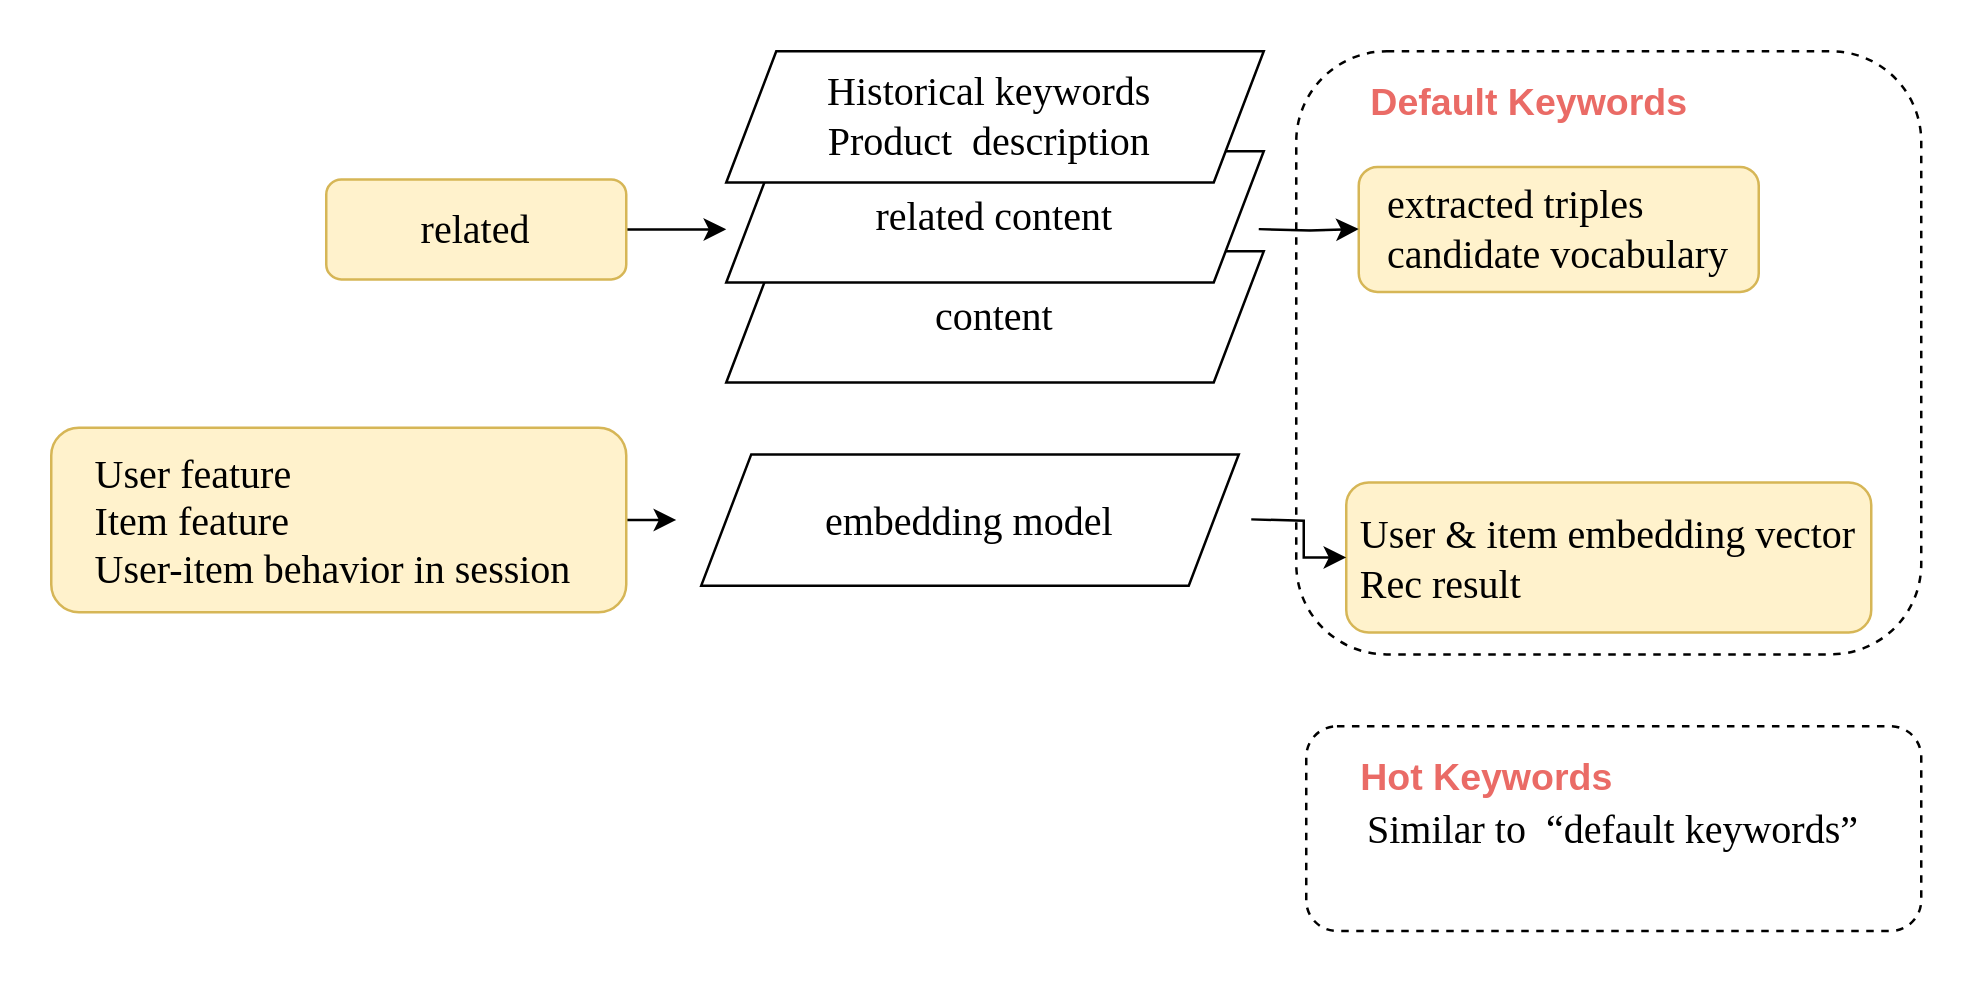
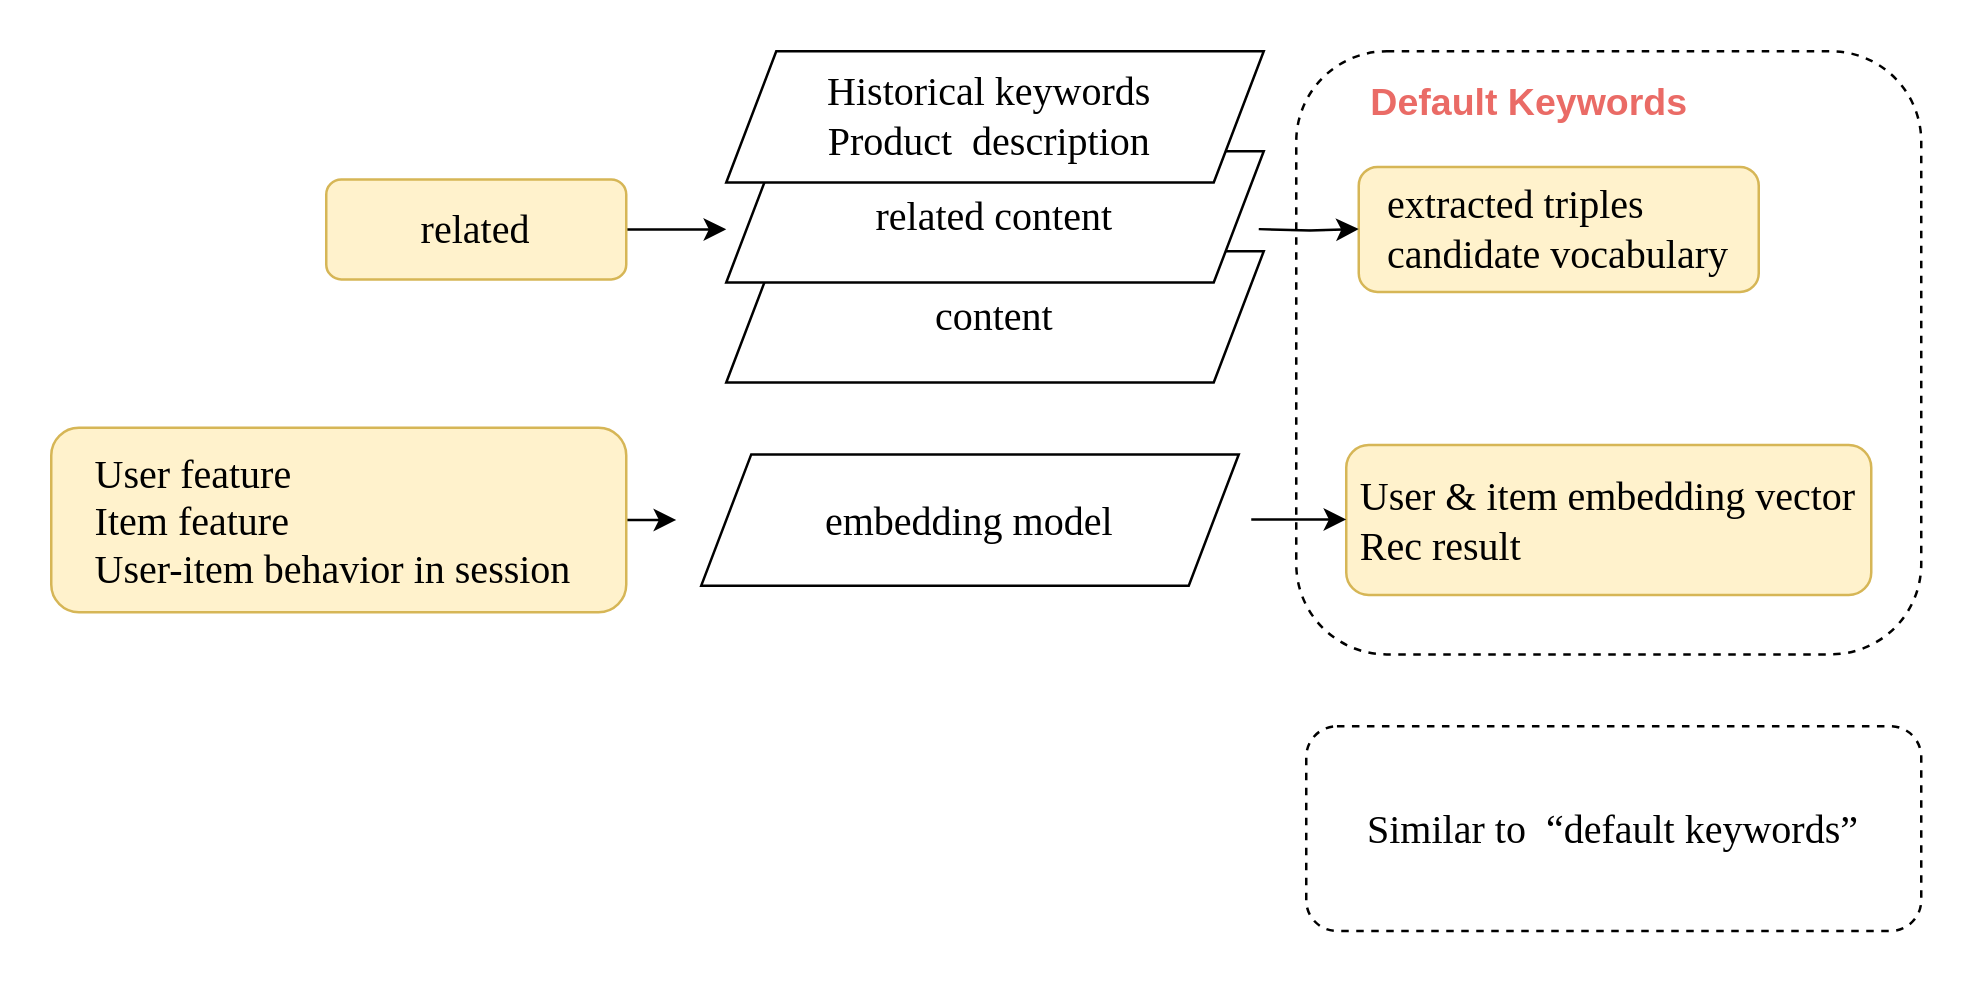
  <mxCell id="0" />
  <mxCell id="1" parent="0" />
  <mxCell id="2" style="edgeStyle=orthogonalEdgeStyle;rounded=0;orthogonalLoop=1;jettySize=auto;html=1;fontColor=#000000;" edge="1" parent="1" source="3"><mxGeometry relative="1" as="geometry"><mxPoint x="290" y="91.25" as="targetPoint" /></mxGeometry></mxCell>
  <mxCell id="3" value="&lt;p style=&quot;line-height: normal ; margin-top: 0pt ; margin-bottom: 0pt ; margin-left: 0in ; text-align: left ; direction: ltr ; unicode-bidi: embed ; word-break: normal&quot;&gt;&lt;span style=&quot;font-size: 12pt ; font-family: &amp;#34;calibri&amp;#34;&quot;&gt;related&lt;/span&gt;&lt;/p&gt;" style="rounded=1;whiteSpace=wrap;html=1;fontSize=12;glass=0;strokeWidth=1;shadow=0;fillColor=#fff2cc;strokeColor=#d6b656;" parent="1" vertex="1"><mxGeometry x="130" y="71.25" width="120" height="40" as="geometry" /></mxCell>
  <mxCell id="4" value="&lt;p style=&quot;margin-top: 0pt ; margin-bottom: 0pt ; margin-left: 0in ; text-align: left ; direction: ltr ; unicode-bidi: embed ; word-break: normal&quot;&gt;&lt;span style=&quot;font-size: 12pt ; font-family: &amp;#34;calibri&amp;#34;&quot;&gt;extracted triples&lt;/span&gt;&lt;/p&gt;&lt;p style=&quot;margin-top: 0pt ; margin-bottom: 0pt ; margin-left: 0in ; text-align: left ; direction: ltr ; unicode-bidi: embed ; word-break: normal&quot;&gt;&lt;span style=&quot;font-size: 12pt ; font-family: &amp;#34;calibri&amp;#34;&quot;&gt;candidate vocabulary&lt;/span&gt;&lt;/p&gt;" style="rounded=1;whiteSpace=wrap;html=1;fontSize=12;glass=0;strokeWidth=1;shadow=0;fillColor=#fff2cc;strokeColor=#d6b656;" parent="1" vertex="1"><mxGeometry x="543" y="66.25" width="160" height="50" as="geometry" /></mxCell>
- <mxCell id="5" value="&lt;p style=&quot;margin-top: 0pt ; margin-bottom: 0pt ; margin-left: 0in ; text-align: left ; direction: ltr ; unicode-bidi: embed ; word-break: normal&quot;&gt;&lt;span style=&quot;font-size: 12pt ; font-family: &amp;#34;calibri&amp;#34;&quot;&gt;User &amp;amp; item embedding vector&lt;/span&gt;&lt;/p&gt;&lt;p style=&quot;margin-top: 0pt ; margin-bottom: 0pt ; margin-left: 0in ; text-align: left ; direction: ltr ; unicode-bidi: embed ; word-break: normal&quot;&gt;&lt;span style=&quot;font-size: 12pt ; font-family: &amp;#34;calibri&amp;#34;&quot;&gt;Rec result&lt;/span&gt;&lt;/p&gt;" style="rounded=1;whiteSpace=wrap;html=1;fontSize=12;glass=0;strokeWidth=1;shadow=0;fillColor=#fff2cc;strokeColor=#d6b656;" parent="1" vertex="1"><mxGeometry x="538" y="192.5" width="210" height="60" as="geometry" /></mxCell>
+ <mxCell id="5" value="&lt;p style=&quot;margin-top: 0pt ; margin-bottom: 0pt ; margin-left: 0in ; text-align: left ; direction: ltr ; unicode-bidi: embed ; word-break: normal&quot;&gt;&lt;span style=&quot;font-size: 12pt ; font-family: &amp;#34;calibri&amp;#34;&quot;&gt;User &amp;amp; item embedding vector&lt;/span&gt;&lt;/p&gt;&lt;p style=&quot;margin-top: 0pt ; margin-bottom: 0pt ; margin-left: 0in ; text-align: left ; direction: ltr ; unicode-bidi: embed ; word-break: normal&quot;&gt;&lt;span style=&quot;font-size: 12pt ; font-family: &amp;#34;calibri&amp;#34;&quot;&gt;Rec result&lt;/span&gt;&lt;/p&gt;" style="rounded=1;whiteSpace=wrap;html=1;fontSize=12;glass=0;strokeWidth=1;shadow=0;fillColor=#fff2cc;strokeColor=#d6b656;" parent="1" vertex="1"><mxGeometry x="538" y="177.5" width="210" height="60" as="geometry" /></mxCell>
  <mxCell id="6" style="edgeStyle=orthogonalEdgeStyle;rounded=0;orthogonalLoop=1;jettySize=auto;html=1;exitX=1;exitY=0.5;exitDx=0;exitDy=0;" edge="1" parent="1" source="7"><mxGeometry relative="1" as="geometry"><mxPoint x="270" y="207.25" as="targetPoint" /></mxGeometry></mxCell>
  <mxCell id="7" value="&lt;p style=&quot;margin-top: 0pt ; margin-bottom: 0pt ; margin-left: 0in ; text-align: left ; direction: ltr ; unicode-bidi: embed ; word-break: normal&quot;&gt;&lt;span style=&quot;font-size: 12pt ; font-family: &amp;#34;calibri&amp;#34;&quot;&gt;User feature&amp;nbsp;&amp;nbsp;&lt;/span&gt;&lt;/p&gt;&lt;p style=&quot;margin-top: 0pt ; margin-bottom: 0pt ; margin-left: 0in ; text-align: left ; direction: ltr ; unicode-bidi: embed ; word-break: normal&quot;&gt;&lt;span style=&quot;font-family: &amp;#34;calibri&amp;#34; ; font-size: 12pt&quot;&gt;Item feature&lt;/span&gt;&lt;/p&gt;&lt;p style=&quot;margin-top: 0pt ; margin-bottom: 0pt ; margin-left: 0in ; text-align: left ; direction: ltr ; unicode-bidi: embed ; word-break: normal&quot;&gt;&lt;span style=&quot;font-size: 12pt ; font-family: &amp;#34;calibri&amp;#34;&quot;&gt;User-item behavior in &lt;/span&gt;&lt;span style=&quot;font-size: 12pt ; font-family: &amp;#34;calibri&amp;#34;&quot;&gt;session&amp;nbsp;&lt;/span&gt;&lt;/p&gt;" style="rounded=1;whiteSpace=wrap;html=1;fontSize=12;glass=0;strokeWidth=1;shadow=0;fillColor=#fff2cc;strokeColor=#d6b656;" vertex="1" parent="1"><mxGeometry x="20" y="170.63" width="230" height="73.75" as="geometry" /></mxCell>
  <mxCell id="8" style="edgeStyle=orthogonalEdgeStyle;rounded=0;orthogonalLoop=1;jettySize=auto;html=1;entryX=0;entryY=0.5;entryDx=0;entryDy=0;fontColor=#000000;" edge="1" parent="1" target="5"><mxGeometry relative="1" as="geometry"><mxPoint x="500" y="207.25" as="sourcePoint" /></mxGeometry></mxCell>
  <mxCell id="9" value="&lt;span style=&quot;font-size: 12pt ; font-family: &amp;#34;calibri&amp;#34;&quot;&gt;embedding model&lt;/span&gt;" style="shape=parallelogram;perimeter=parallelogramPerimeter;whiteSpace=wrap;html=1;fixedSize=1;fontColor=#000000;" vertex="1" parent="1"><mxGeometry x="280" y="181.25" width="215" height="52.5" as="geometry" /></mxCell>
  <mxCell id="10" value="&lt;span style=&quot;font-family: &amp;#34;calibri&amp;#34; ; font-size: 16px&quot;&gt;content&lt;/span&gt;" style="shape=parallelogram;perimeter=parallelogramPerimeter;whiteSpace=wrap;html=1;fixedSize=1;fontColor=#000000;" vertex="1" parent="1"><mxGeometry x="290" y="100" width="215" height="52.5" as="geometry" /></mxCell>
  <mxCell id="11" value="&lt;span style=&quot;font-family: &amp;#34;calibri&amp;#34; ; font-size: 16px&quot;&gt;related content&lt;/span&gt;" style="shape=parallelogram;perimeter=parallelogramPerimeter;whiteSpace=wrap;html=1;fixedSize=1;fontColor=#000000;" vertex="1" parent="1"><mxGeometry x="290" y="60" width="215" height="52.5" as="geometry" /></mxCell>
  <mxCell id="12" value="&lt;span style=&quot;font-size: 12pt ; font-family: &amp;#34;calibri&amp;#34;&quot;&gt;Historical&amp;nbsp;&lt;/span&gt;&lt;span style=&quot;font-size: 12pt ; font-family: &amp;#34;calibri&amp;#34;&quot;&gt;keywords&lt;/span&gt;&lt;span style=&quot;font-size: 12pt ; font-family: &amp;#34;calibri&amp;#34;&quot;&gt;&amp;nbsp;&lt;br&gt;&lt;/span&gt;&lt;span style=&quot;font-size: 12pt ; font-family: &amp;#34;calibri&amp;#34;&quot;&gt;Product&amp;nbsp;&amp;nbsp;&lt;/span&gt;&lt;span style=&quot;font-size: 12pt ; font-family: &amp;#34;calibri&amp;#34;&quot;&gt;description&lt;/span&gt;&lt;span style=&quot;font-size: 12pt ; font-family: &amp;#34;calibri&amp;#34;&quot;&gt;&amp;nbsp;&lt;/span&gt;" style="shape=parallelogram;perimeter=parallelogramPerimeter;whiteSpace=wrap;html=1;fixedSize=1;fontColor=#000000;" vertex="1" parent="1"><mxGeometry x="290" y="20" width="215" height="52.5" as="geometry" /></mxCell>
  <mxCell id="13" style="edgeStyle=orthogonalEdgeStyle;rounded=0;orthogonalLoop=1;jettySize=auto;html=1;fontColor=#000000;" edge="1" parent="1"><mxGeometry relative="1" as="geometry"><mxPoint x="543" y="91.15" as="targetPoint" /><mxPoint x="503" y="91.15" as="sourcePoint" /></mxGeometry></mxCell>
  <mxCell id="14" value="" style="rounded=1;whiteSpace=wrap;html=1;fillColor=none;dashed=1;" vertex="1" parent="1"><mxGeometry x="518" y="20" width="250" height="241.25" as="geometry" /></mxCell>
  <mxCell id="15" value="Default Keywords" style="text;html=1;strokeColor=none;fillColor=none;align=center;verticalAlign=middle;whiteSpace=wrap;rounded=0;fontStyle=1;fontColor=#EA6B66;fontSize=15;" vertex="1" parent="1"><mxGeometry x="532" y="30" width="159" height="20" as="geometry" /></mxCell>
  <mxCell id="16" value="&lt;span style=&quot;font-family: &amp;#34;calibri&amp;#34; ; font-size: 12pt ; text-align: left&quot;&gt;Similar to&lt;/span&gt;&lt;span style=&quot;font-family: &amp;#34;calibri&amp;#34; ; font-size: 12pt ; text-align: left&quot;&gt;&amp;nbsp; &lt;/span&gt;&lt;span style=&quot;font-family: &amp;#34;calibri&amp;#34; ; font-size: 12pt ; text-align: left&quot;&gt;“default keywords”&lt;/span&gt;" style="rounded=1;whiteSpace=wrap;html=1;fillColor=none;verticalAlign=middle;dashed=1;" vertex="1" parent="1"><mxGeometry x="522" y="290" width="246" height="81.88" as="geometry" /></mxCell>
- <mxCell id="17" value="Hot Keywords" style="text;html=1;strokeColor=none;fillColor=none;align=center;verticalAlign=middle;whiteSpace=wrap;rounded=0;fontStyle=1;fontColor=#EA6B66;fontSize=15;" vertex="1" parent="1"><mxGeometry x="532" y="300" width="125" height="20" as="geometry" /></mxCell>
